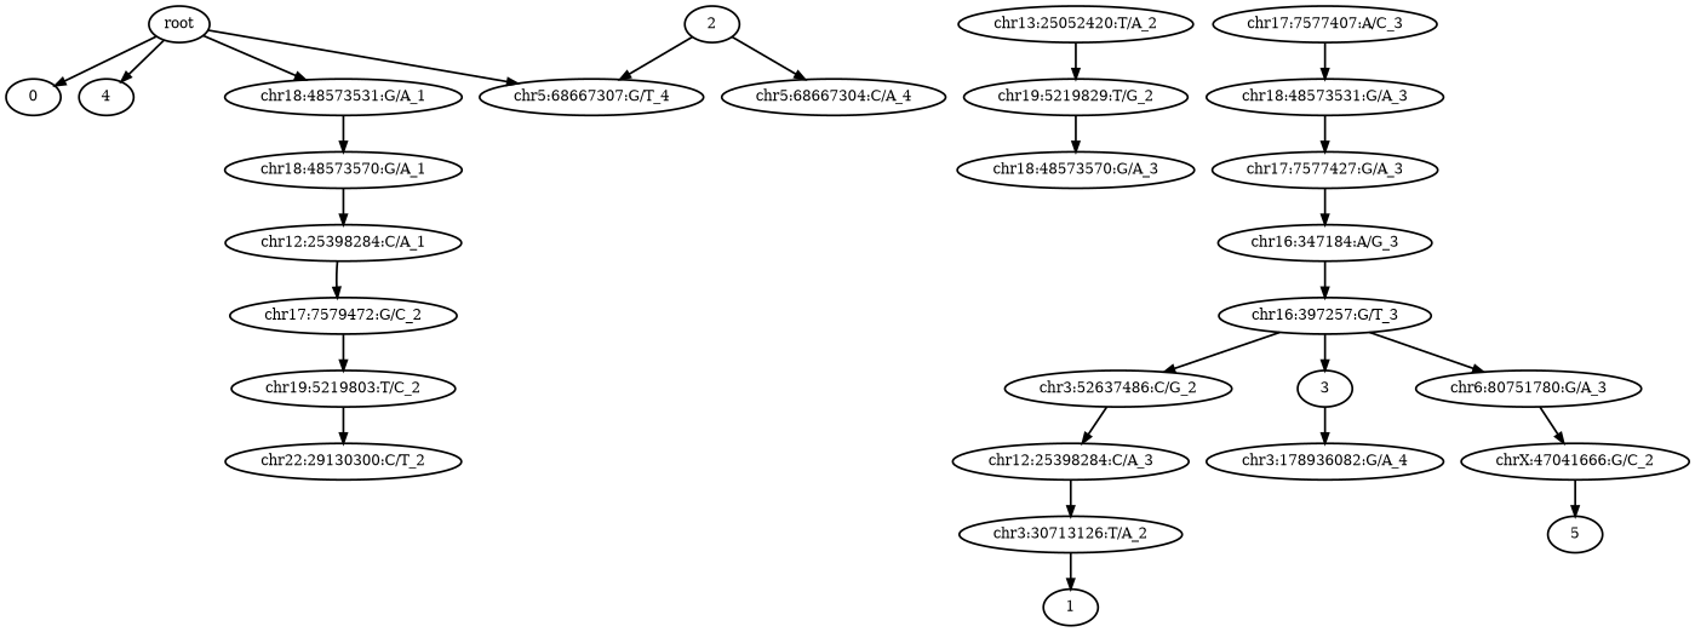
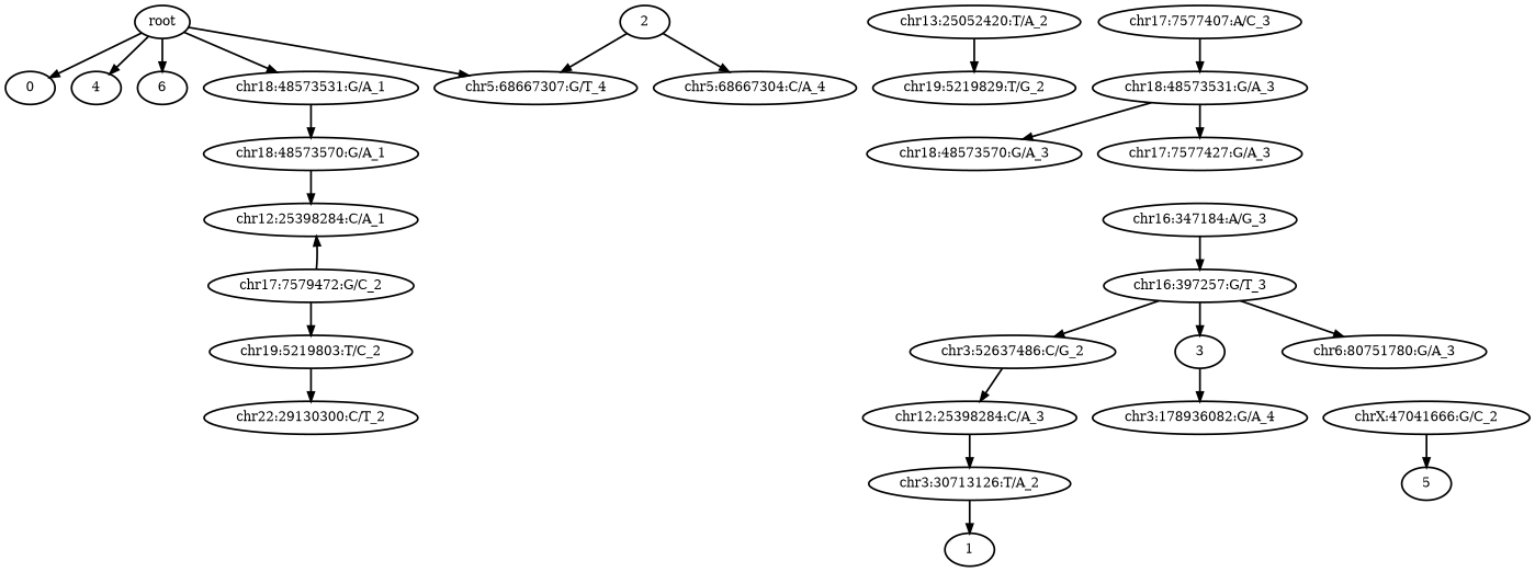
  digraph {
    rankdir=TB
    node [style=bold]
    edge [style=bold]
    n1 [label=root]
    n2 [label=0]
    n3 [label=4]
+   n4 [label=6]
    n5 [label="chr18:48573531:G/A_1"]
    n6 [label="chr5:68667307:G/T_4"]
    n7 [label=2]
    n8 [label="chr5:68667304:C/A_4"]
    n9 [label="chr18:48573570:G/A_1"]
    n10 [label="chr3:52637486:C/G_2"]
    n11 [label="chr12:25398284:C/A_3"]
    n12 [label="chr3:30713126:T/A_2"]
    n13 [label=1]
    n14 [label=3]
    n15 [label="chr3:178936082:G/A_4"]
    n16 [label="chr6:80751780:G/A_3"]
    n17 [label="chrX:47041666:G/C_2"]
    n18 [label=5]
    n19 [label="chr17:7579472:G/C_2"]
    n20 [label="chr19:5219803:T/C_2"]
    n21 [label="chr22:29130300:C/T_2"]
    n22 [label="chr13:25052420:T/A_2"]
    n23 [label="chr19:5219829:T/G_2"]
    n24 [label="chr18:48573570:G/A_3"]
    n25 [label="chr17:7577407:A/C_3"]
    n26 [label="chr18:48573531:G/A_3"]
    n27 [label="chr17:7577427:G/A_3"]
    n28 [label="chr16:347184:A/G_3"]
    n29 [label="chr16:397257:G/T_3"]
    n30 [label="chr12:25398284:C/A_1"]
    n1 -> n2
    n1 -> n3
+   n1 -> n4
    n1 -> n5
    n1 -> n6
    n5 -> n9
    n7 -> n6
    n7 -> n8
    n9 -> n30
    n10 -> n11
    n11 -> n12
    n12 -> n13
    n14 -> n15
-   n16 -> n17
    n17 -> n18
    n19 -> n20
    n20 -> n21
    n22 -> n23
-   n23 -> n24
+   n26 -> n24
    n25 -> n26
    n26 -> n27
-   n27 -> n28
    n28 -> n29
    n29 -> n10
    n29 -> n14
    n29 -> n16
-   n30 -> n19
+   n19 -> n30
  }
